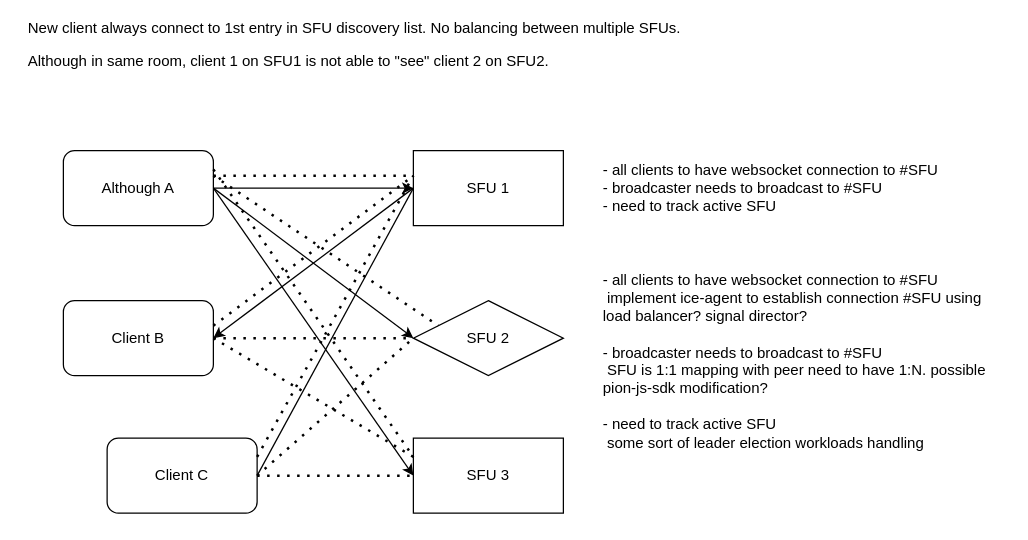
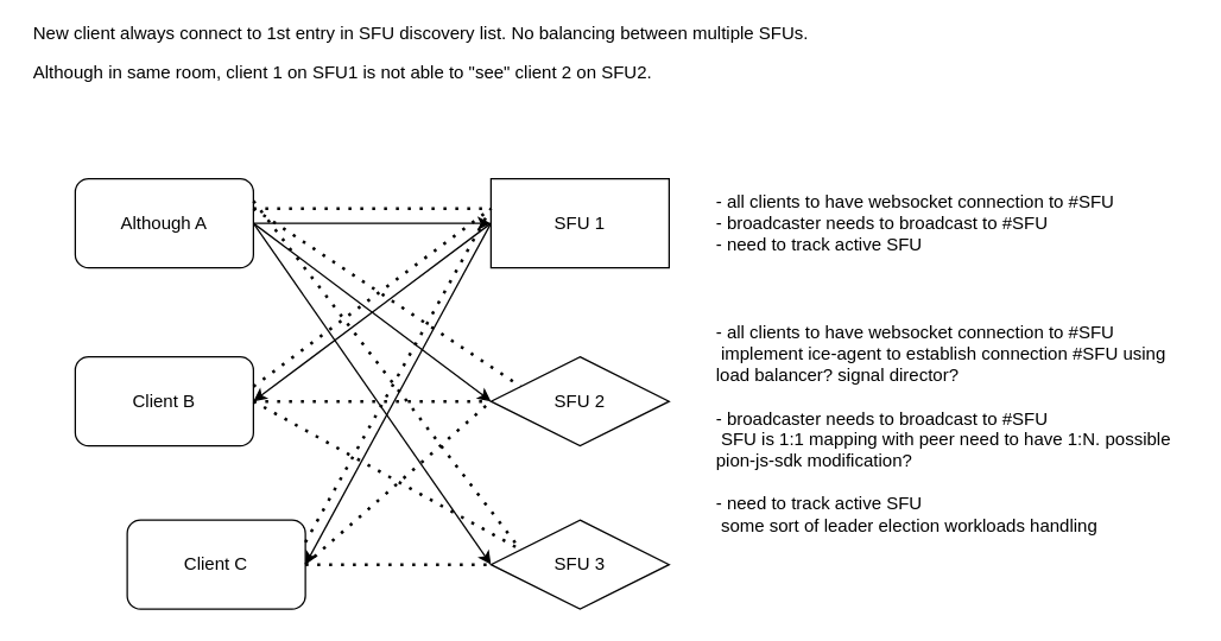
  <mxCell id="0" />
  <mxCell id="1" parent="0" />
  <mxCell id="2" value="Although A" style="rounded=1;whiteSpace=wrap;html=1;" vertex="1" parent="1"><mxGeometry x="50" y="120" width="120" height="60" as="geometry" /></mxCell>
  <mxCell id="3" value="Client B" style="rounded=1;whiteSpace=wrap;html=1;" vertex="1" parent="1"><mxGeometry x="50" y="240" width="120" height="60" as="geometry" /></mxCell>
  <mxCell id="4" value="Client C" style="rounded=1;whiteSpace=wrap;html=1;" vertex="1" parent="1"><mxGeometry x="85" y="350" width="120" height="60" as="geometry" /></mxCell>
  <mxCell id="5" value="SFU 1" style="rounded=0;whiteSpace=wrap;html=1;" vertex="1" parent="1"><mxGeometry x="330" y="120" width="120" height="60" as="geometry" /></mxCell>
  <mxCell id="6" value="SFU 2" style="rhombus;whiteSpace=wrap;html=1;" vertex="1" parent="1"><mxGeometry x="330" y="240" width="120" height="60" as="geometry" /></mxCell>
- <mxCell id="7" value="SFU 3" style="rounded=0;whiteSpace=wrap;html=1;" vertex="1" parent="1"><mxGeometry x="330" y="350" width="120" height="60" as="geometry" /></mxCell>
+ <mxCell id="7" value="SFU 3" style="rhombus;whiteSpace=wrap;html=1;" vertex="1" parent="1"><mxGeometry x="330" y="350" width="120" height="60" as="geometry" /></mxCell>
  <mxCell id="8" value="" style="endArrow=classic;html=1;rounded=0;exitX=1;exitY=0.5;exitDx=0;exitDy=0;" edge="1" parent="1" source="2" target="5"><mxGeometry width="50" height="50" relative="1" as="geometry"><mxPoint x="410" y="400" as="sourcePoint" /><mxPoint x="460" y="350" as="targetPoint" /></mxGeometry></mxCell>
  <mxCell id="9" value="" style="endArrow=classic;html=1;rounded=0;exitX=0;exitY=0.5;exitDx=0;exitDy=0;entryX=1;entryY=0.5;entryDx=0;entryDy=0;" edge="1" parent="1" source="5" target="3"><mxGeometry width="50" height="50" relative="1" as="geometry"><mxPoint x="230" y="230" as="sourcePoint" /><mxPoint x="280" y="180" as="targetPoint" /></mxGeometry></mxCell>
- <mxCell id="10" value="" style="endArrow=none;html=1;rounded=0;exitX=0;exitY=0.5;exitDx=0;exitDy=0;entryX=1;entryY=0.5;entryDx=0;entryDy=0;" edge="1" parent="1" source="5" target="4"><mxGeometry width="50" height="50" relative="1" as="geometry"><mxPoint x="340" y="160" as="sourcePoint" /><mxPoint x="180" y="280" as="targetPoint" /></mxGeometry></mxCell>
+ <mxCell id="10" value="" style="endArrow=classic;html=1;rounded=0;exitX=0;exitY=0.5;exitDx=0;exitDy=0;entryX=1;entryY=0.5;entryDx=0;entryDy=0;" edge="1" parent="1" source="5" target="4"><mxGeometry width="50" height="50" relative="1" as="geometry"><mxPoint x="340" y="160" as="sourcePoint" /><mxPoint x="180" y="280" as="targetPoint" /></mxGeometry></mxCell>
  <mxCell id="11" value="" style="endArrow=classic;html=1;rounded=0;exitX=1;exitY=0.5;exitDx=0;exitDy=0;entryX=0;entryY=0.5;entryDx=0;entryDy=0;" edge="1" parent="1" source="2" target="6"><mxGeometry width="50" height="50" relative="1" as="geometry"><mxPoint x="180" y="160" as="sourcePoint" /><mxPoint x="340" y="160" as="targetPoint" /></mxGeometry></mxCell>
  <mxCell id="12" value="" style="endArrow=classic;html=1;rounded=0;exitX=1;exitY=0.5;exitDx=0;exitDy=0;entryX=0;entryY=0.5;entryDx=0;entryDy=0;" edge="1" parent="1" source="2" target="7"><mxGeometry width="50" height="50" relative="1" as="geometry"><mxPoint x="180" y="160" as="sourcePoint" /><mxPoint x="340" y="280" as="targetPoint" /></mxGeometry></mxCell>
  <mxCell id="13" value="" style="endArrow=none;dashed=1;html=1;dashPattern=1 3;strokeWidth=2;rounded=0;" edge="1" parent="1"><mxGeometry width="50" height="50" relative="1" as="geometry"><mxPoint x="170" y="140" as="sourcePoint" /><mxPoint x="330" y="140" as="targetPoint" /></mxGeometry></mxCell>
  <mxCell id="14" value="" style="endArrow=none;dashed=1;html=1;dashPattern=1 3;strokeWidth=2;rounded=0;entryX=0;entryY=0.25;entryDx=0;entryDy=0;" edge="1" parent="1" target="6"><mxGeometry width="50" height="50" relative="1" as="geometry"><mxPoint x="170" y="140" as="sourcePoint" /><mxPoint x="330" y="160" as="targetPoint" /></mxGeometry></mxCell>
  <mxCell id="15" value="" style="endArrow=none;dashed=1;html=1;dashPattern=1 3;strokeWidth=2;rounded=0;entryX=0;entryY=0.25;entryDx=0;entryDy=0;exitX=1;exitY=0.25;exitDx=0;exitDy=0;" edge="1" parent="1" source="2" target="7"><mxGeometry width="50" height="50" relative="1" as="geometry"><mxPoint x="180" y="220" as="sourcePoint" /><mxPoint x="340" y="265" as="targetPoint" /></mxGeometry></mxCell>
  <mxCell id="16" value="" style="endArrow=none;dashed=1;html=1;dashPattern=1 3;strokeWidth=2;rounded=0;" edge="1" parent="1"><mxGeometry width="50" height="50" relative="1" as="geometry"><mxPoint x="170" y="260" as="sourcePoint" /><mxPoint x="330" y="140" as="targetPoint" /></mxGeometry></mxCell>
  <mxCell id="17" value="" style="endArrow=none;dashed=1;html=1;dashPattern=1 3;strokeWidth=2;rounded=0;entryX=0;entryY=0.5;entryDx=0;entryDy=0;exitX=1;exitY=0.5;exitDx=0;exitDy=0;" edge="1" parent="1" source="3" target="6"><mxGeometry width="50" height="50" relative="1" as="geometry"><mxPoint x="500" y="320" as="sourcePoint" /><mxPoint x="660" y="200" as="targetPoint" /></mxGeometry></mxCell>
  <mxCell id="18" value="" style="endArrow=none;dashed=1;html=1;dashPattern=1 3;strokeWidth=2;rounded=0;entryX=0;entryY=0.25;entryDx=0;entryDy=0;exitX=1;exitY=0.5;exitDx=0;exitDy=0;" edge="1" parent="1" source="3" target="7"><mxGeometry width="50" height="50" relative="1" as="geometry"><mxPoint x="220" y="390" as="sourcePoint" /><mxPoint x="380" y="390" as="targetPoint" /></mxGeometry></mxCell>
  <mxCell id="19" value="" style="endArrow=none;dashed=1;html=1;dashPattern=1 3;strokeWidth=2;rounded=0;exitX=1;exitY=0.25;exitDx=0;exitDy=0;" edge="1" parent="1" source="4"><mxGeometry width="50" height="50" relative="1" as="geometry"><mxPoint x="180" y="370" as="sourcePoint" /><mxPoint x="330" y="140" as="targetPoint" /></mxGeometry></mxCell>
  <mxCell id="20" value="" style="endArrow=none;dashed=1;html=1;dashPattern=1 3;strokeWidth=2;rounded=0;exitX=1;exitY=0.5;exitDx=0;exitDy=0;entryX=0;entryY=0.5;entryDx=0;entryDy=0;" edge="1" parent="1" source="4" target="6"><mxGeometry width="50" height="50" relative="1" as="geometry"><mxPoint x="230" y="492.5" as="sourcePoint" /><mxPoint x="390" y="267.5" as="targetPoint" /></mxGeometry></mxCell>
  <mxCell id="21" value="" style="endArrow=none;dashed=1;html=1;dashPattern=1 3;strokeWidth=2;rounded=0;exitX=1;exitY=0.5;exitDx=0;exitDy=0;entryX=0;entryY=0.5;entryDx=0;entryDy=0;" edge="1" parent="1" source="4" target="7"><mxGeometry width="50" height="50" relative="1" as="geometry"><mxPoint x="180" y="390" as="sourcePoint" /><mxPoint x="340" y="280" as="targetPoint" /></mxGeometry></mxCell>
  <mxCell id="22" value="&lt;p data-pm-slice=&quot;1 1 [&amp;quot;todo_list&amp;quot;,null,&amp;quot;todo_item&amp;quot;,{&amp;quot;done&amp;quot;:false}]&quot;&gt;New client always connect to 1st entry in SFU discovery list. No balancing between multiple SFUs.&lt;/p&gt;&lt;p data-pm-slice=&quot;1 1 [&amp;quot;todo_list&amp;quot;,null,&amp;quot;todo_item&amp;quot;,{&amp;quot;done&amp;quot;:false}]&quot;&gt;Although in same room, client 1 on SFU1 is not able to &quot;see&quot; client 2 on SFU2.&lt;/p&gt;" style="text;html=1;strokeColor=none;fillColor=none;align=left;verticalAlign=middle;whiteSpace=wrap;rounded=0;" vertex="1" parent="1"><mxGeometry x="20" y="20" width="590" height="30" as="geometry" /></mxCell>
  <mxCell id="23" value="- all clients to have websocket connection to #SFU&lt;br&gt;- broadcaster needs to broadcast to #SFU&lt;br&gt;- need to track active SFU" style="text;html=1;strokeColor=none;fillColor=none;align=left;verticalAlign=middle;whiteSpace=wrap;rounded=0;" vertex="1" parent="1"><mxGeometry x="480" y="135" width="320" height="30" as="geometry" /></mxCell>
  <mxCell id="24" value="- all clients to have websocket connection to #SFU&lt;br&gt;&lt;span style=&quot;white-space: pre;&quot;&gt; &lt;/span&gt;implement ice-agent to establish connection #SFU using load balancer? signal director?&lt;br&gt;&lt;br&gt;- broadcaster needs to broadcast to #SFU&lt;br&gt;&lt;span style=&quot;white-space: pre;&quot;&gt; &lt;/span&gt;SFU is 1:1 mapping with peer need to have 1:N. possible pion-js-sdk modification?&lt;br&gt;&lt;br&gt;- need to track active SFU&lt;br&gt;&lt;span style=&quot;white-space: pre;&quot;&gt; &lt;/span&gt;some sort of leader election workloads handling" style="text;html=1;strokeColor=none;fillColor=none;align=left;verticalAlign=top;whiteSpace=wrap;rounded=0;" vertex="1" parent="1"><mxGeometry x="480" y="210" width="320" height="160" as="geometry" /></mxCell>
